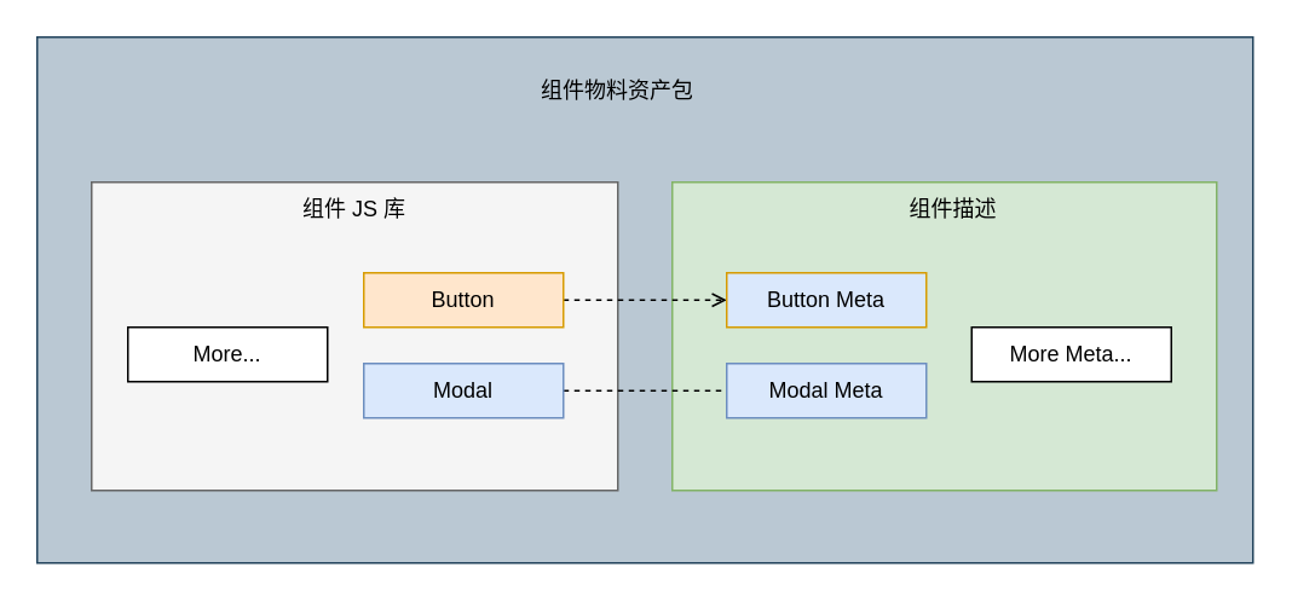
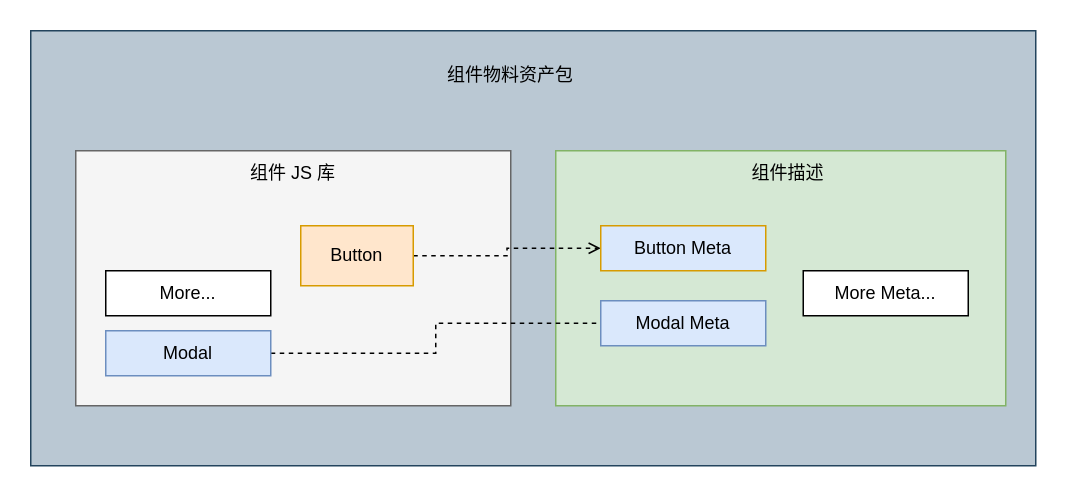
  <mxCell id="0" />
  <mxCell id="1" parent="0" />
  <mxCell id="2" value="" style="rounded=0;whiteSpace=wrap;html=1;fillColor=#bac8d3;strokeColor=#23445d;" vertex="1" parent="1"><mxGeometry x="20" y="20" width="670" height="290" as="geometry" /></mxCell>
  <mxCell id="3" value="组件物料资产包" style="text;html=1;strokeColor=none;fillColor=none;align=center;verticalAlign=middle;whiteSpace=wrap;rounded=0;" vertex="1" parent="1"><mxGeometry x="260" y="40" width="160" height="20" as="geometry" /></mxCell>
  <mxCell id="4" value="" style="rounded=0;whiteSpace=wrap;html=1;fillColor=#f5f5f5;fontColor=#333333;strokeColor=#666666;" vertex="1" parent="1"><mxGeometry x="50" y="100" width="290" height="170" as="geometry" /></mxCell>
  <mxCell id="5" value="" style="rounded=0;whiteSpace=wrap;html=1;fillColor=#d5e8d4;strokeColor=#82b366;" vertex="1" parent="1"><mxGeometry x="370" y="100" width="300" height="170" as="geometry" /></mxCell>
  <mxCell id="6" value="组件 JS 库" style="text;html=1;strokeColor=none;fillColor=none;align=center;verticalAlign=middle;whiteSpace=wrap;rounded=0;" vertex="1" parent="1"><mxGeometry x="165" y="100" width="60" height="30" as="geometry" /></mxCell>
  <mxCell id="7" value="组件描述" style="text;html=1;strokeColor=none;fillColor=none;align=center;verticalAlign=middle;whiteSpace=wrap;rounded=0;" vertex="1" parent="1"><mxGeometry x="480" y="100" width="90" height="30" as="geometry" /></mxCell>
  <mxCell id="8" style="edgeStyle=orthogonalEdgeStyle;rounded=0;orthogonalLoop=1;jettySize=auto;html=1;exitX=1;exitY=0.5;exitDx=0;exitDy=0;entryX=0;entryY=0.5;entryDx=0;entryDy=0;dashed=1;endArrow=open;endFill=0;" edge="1" parent="1" source="9" target="13"><mxGeometry relative="1" as="geometry" /></mxCell>
- <mxCell id="9" value="Button" style="rounded=0;whiteSpace=wrap;html=1;fillColor=#ffe6cc;strokeColor=#d79b00;" vertex="1" parent="1"><mxGeometry x="200" y="150" width="110" height="30" as="geometry" /></mxCell>
+ <mxCell id="9" value="Button" style="rounded=0;whiteSpace=wrap;html=1;fillColor=#ffe6cc;strokeColor=#d79b00;" vertex="1" parent="1"><mxGeometry x="200" y="150" width="75" height="40" as="geometry" /></mxCell>
  <mxCell id="10" style="edgeStyle=orthogonalEdgeStyle;rounded=0;orthogonalLoop=1;jettySize=auto;html=1;exitX=1;exitY=0.5;exitDx=0;exitDy=0;dashed=1;endArrow=none;endFill=0;" edge="1" parent="1" source="11" target="14"><mxGeometry relative="1" as="geometry" /></mxCell>
- <mxCell id="11" value="Modal" style="rounded=0;whiteSpace=wrap;html=1;fillColor=#dae8fc;strokeColor=#6c8ebf;" vertex="1" parent="1"><mxGeometry x="200" y="200" width="110" height="30" as="geometry" /></mxCell>
+ <mxCell id="11" value="Modal" style="rounded=0;whiteSpace=wrap;html=1;fillColor=#dae8fc;strokeColor=#6c8ebf;" vertex="1" parent="1"><mxGeometry x="70" y="220" width="110" height="30" as="geometry" /></mxCell>
  <mxCell id="12" value="More..." style="rounded=0;whiteSpace=wrap;html=1;" vertex="1" parent="1"><mxGeometry x="70" y="180" width="110" height="30" as="geometry" /></mxCell>
  <mxCell id="13" value="Button Meta" style="rounded=0;whiteSpace=wrap;html=1;fillColor=#dae8fc;strokeColor=#d79b00;" vertex="1" parent="1"><mxGeometry x="400" y="150" width="110" height="30" as="geometry" /></mxCell>
  <mxCell id="14" value="Modal Meta" style="rounded=0;whiteSpace=wrap;html=1;fillColor=#dae8fc;strokeColor=#6c8ebf;" vertex="1" parent="1"><mxGeometry x="400" y="200" width="110" height="30" as="geometry" /></mxCell>
  <mxCell id="15" value="More Meta..." style="rounded=0;whiteSpace=wrap;html=1;" vertex="1" parent="1"><mxGeometry x="535" y="180" width="110" height="30" as="geometry" /></mxCell>
